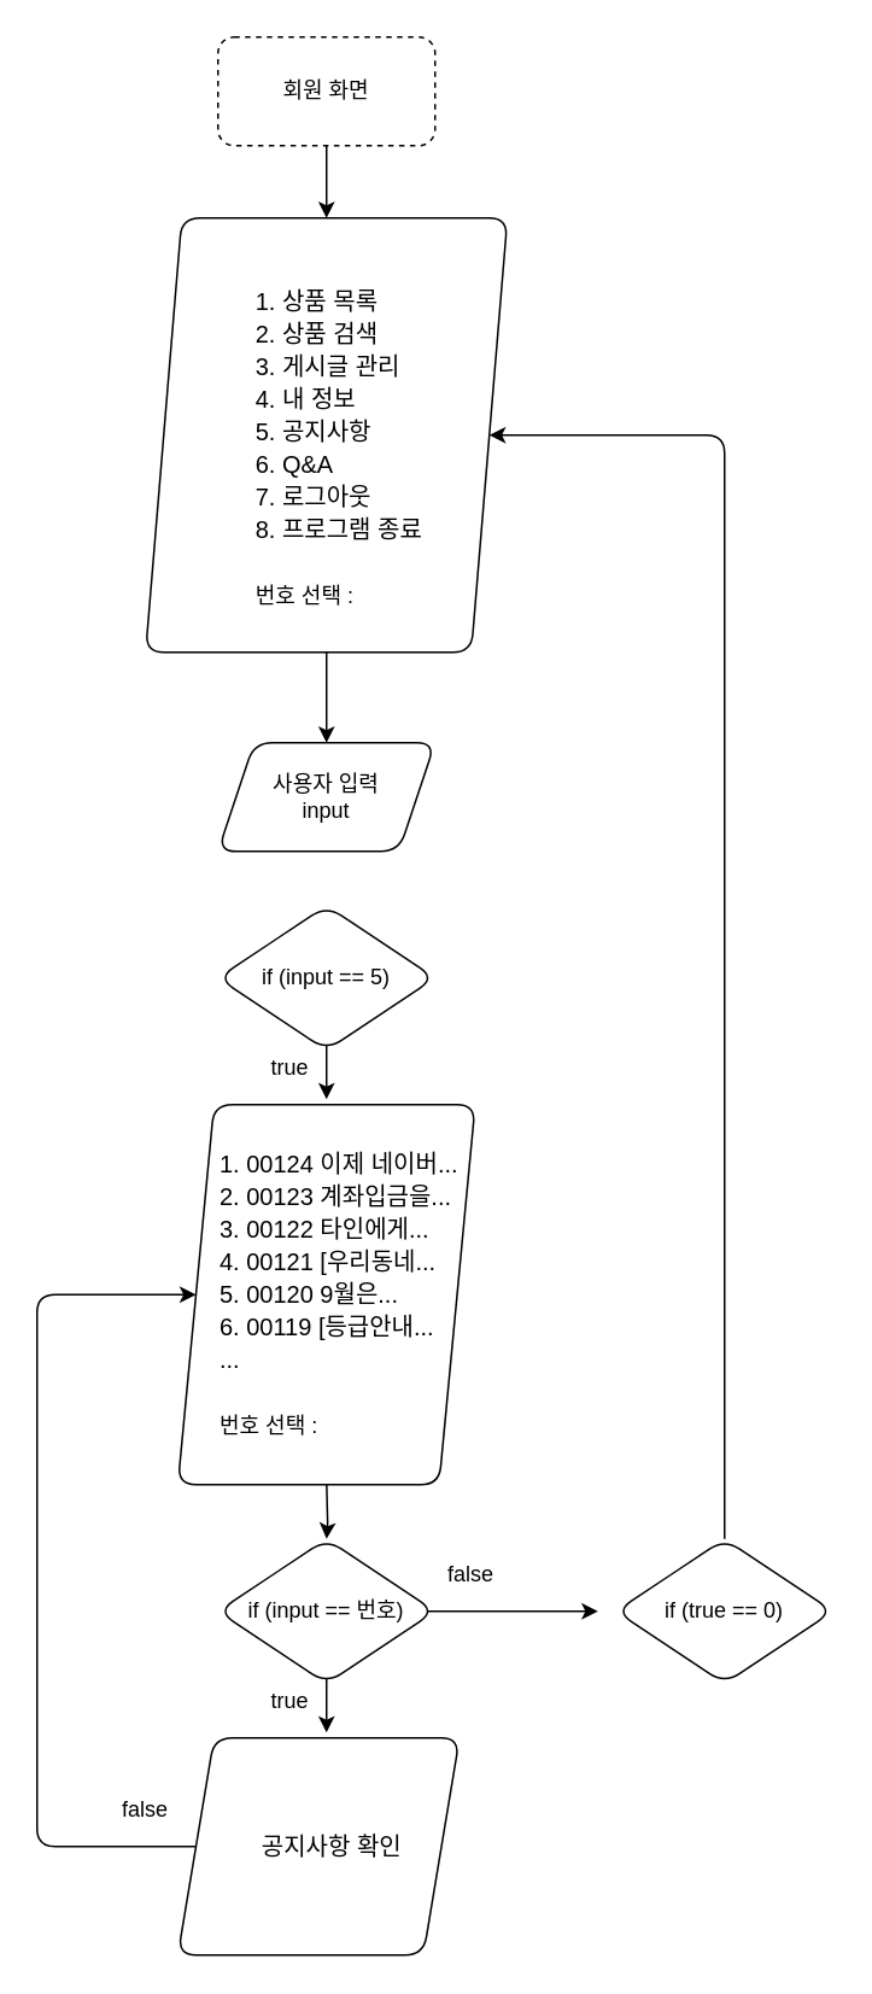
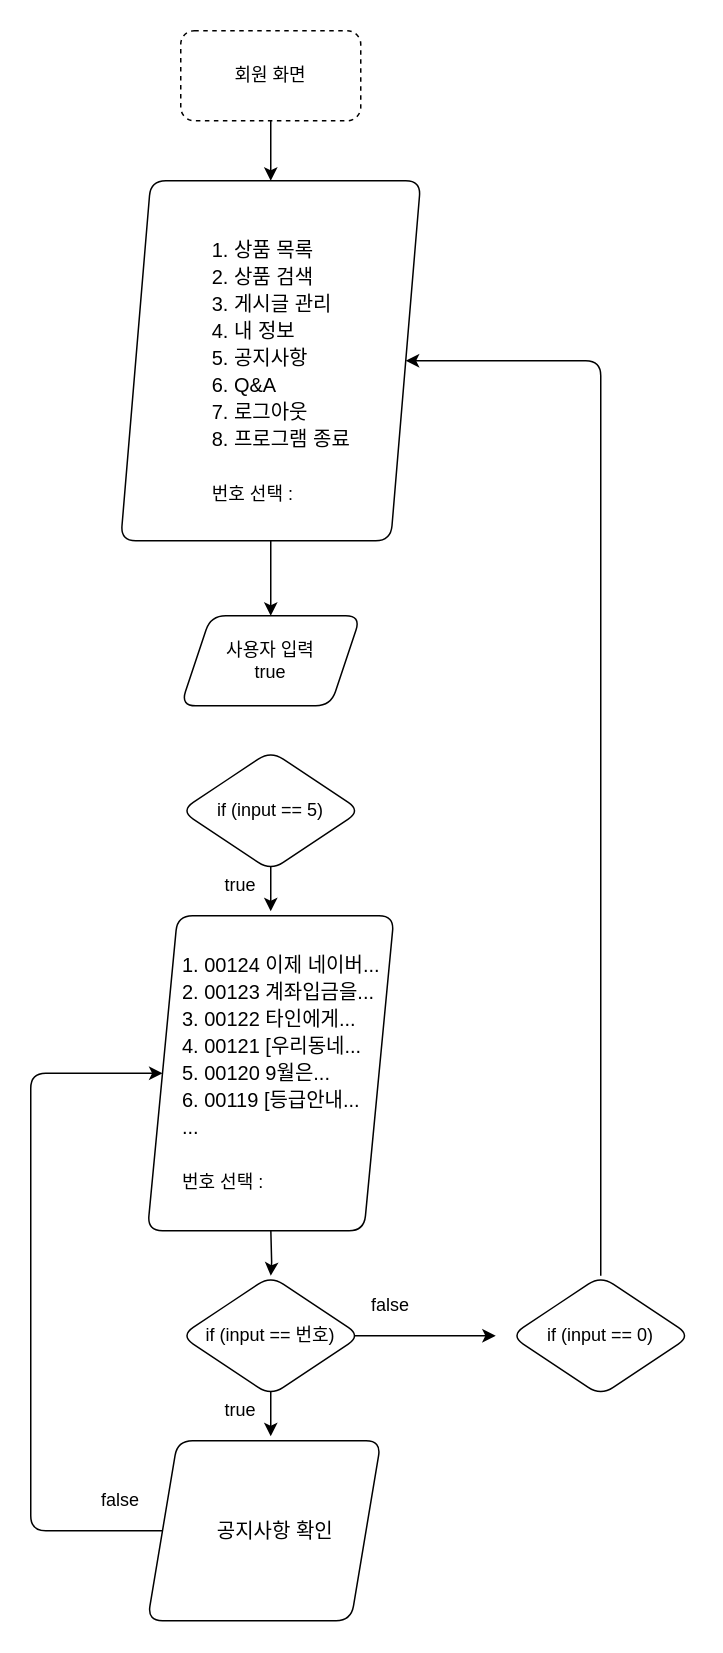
  <mxCell id="0" />
  <mxCell id="1" parent="0" />
  <mxCell id="2" value="" style="edgeStyle=orthogonalEdgeStyle;rounded=0;orthogonalLoop=1;jettySize=auto;html=1;" parent="1" source="3" target="5" edge="1"><mxGeometry relative="1" as="geometry" /></mxCell>
  <mxCell id="3" value="회원 화면" style="rounded=1;whiteSpace=wrap;html=1;dashed=1;" parent="1" vertex="1"><mxGeometry x="120" y="20" width="120" height="60" as="geometry" /></mxCell>
  <mxCell id="4" value="" style="edgeStyle=orthogonalEdgeStyle;rounded=0;orthogonalLoop=1;jettySize=auto;html=1;" parent="1" source="5" edge="1"><mxGeometry relative="1" as="geometry"><mxPoint x="180" y="410" as="targetPoint" /></mxGeometry></mxCell>
  <mxCell id="5" value="&lt;br&gt;&lt;p style=&quot;line-height: 150% ; margin-top: 0pt ; margin-bottom: 0pt ; margin-left: 0.4in ; margin-right: 0in ; text-indent: -0.25in ; text-align: left ; direction: ltr ; unicode-bidi: embed&quot;&gt;&lt;span style=&quot;font-size: 10pt&quot;&gt;1. 상품 목록&lt;/span&gt;&lt;/p&gt;&lt;p style=&quot;line-height: 150% ; margin-top: 0pt ; margin-bottom: 0pt ; margin-left: 0.4in ; margin-right: 0in ; text-indent: -0.25in ; text-align: left ; direction: ltr ; unicode-bidi: embed&quot;&gt;&lt;span style=&quot;font-size: 10pt&quot;&gt;2. 상품 검색&lt;/span&gt;&lt;/p&gt;&lt;p style=&quot;line-height: 150% ; margin-top: 0pt ; margin-bottom: 0pt ; margin-left: 0.4in ; margin-right: 0in ; text-indent: -0.25in ; text-align: left ; direction: ltr ; unicode-bidi: embed&quot;&gt;&lt;span style=&quot;font-size: 10pt&quot;&gt;3. 게시글 관리&lt;/span&gt;&lt;/p&gt;&lt;p style=&quot;line-height: 150% ; margin-top: 0pt ; margin-bottom: 0pt ; margin-left: 0.4in ; margin-right: 0in ; text-indent: -0.25in ; text-align: left ; direction: ltr ; unicode-bidi: embed&quot;&gt;&lt;span style=&quot;font-size: 10pt&quot;&gt;4. 내 정보&lt;/span&gt;&lt;/p&gt;&lt;p style=&quot;line-height: 150% ; margin-top: 0pt ; margin-bottom: 0pt ; margin-left: 0.4in ; margin-right: 0in ; text-indent: -0.25in ; text-align: left ; direction: ltr ; unicode-bidi: embed&quot;&gt;&lt;span style=&quot;text-indent: -0.25in ; font-size: 10pt&quot;&gt;5. 공지사항&lt;/span&gt;&lt;span style=&quot;font-size: 10pt&quot;&gt;&lt;br&gt;&lt;/span&gt;&lt;/p&gt;&lt;p style=&quot;line-height: 150% ; margin-top: 0pt ; margin-bottom: 0pt ; margin-left: 0.4in ; margin-right: 0in ; text-indent: -0.25in ; text-align: left ; direction: ltr ; unicode-bidi: embed&quot;&gt;&lt;span style=&quot;text-indent: -0.25in ; font-size: 10pt&quot;&gt;6. Q&amp;amp;A&lt;/span&gt;&lt;span style=&quot;text-indent: -0.25in ; font-size: 10pt&quot;&gt;&lt;br&gt;&lt;/span&gt;&lt;/p&gt;&lt;p style=&quot;line-height: 150% ; margin-top: 0pt ; margin-bottom: 0pt ; margin-left: 0.4in ; margin-right: 0in ; text-indent: -0.25in ; text-align: left ; direction: ltr ; unicode-bidi: embed&quot;&gt;&lt;span style=&quot;text-indent: -0.25in ; font-size: 10pt&quot;&gt;7. 로그아웃&lt;/span&gt;&lt;span style=&quot;text-indent: -0.25in ; font-size: 10pt&quot;&gt;&lt;br&gt;&lt;/span&gt;&lt;/p&gt;&lt;p style=&quot;line-height: 150% ; margin-top: 0pt ; margin-bottom: 0pt ; margin-left: 0.4in ; margin-right: 0in ; text-indent: -0.25in ; text-align: left ; direction: ltr ; unicode-bidi: embed&quot;&gt;&lt;span style=&quot;text-indent: -0.25in ; font-size: 10pt&quot;&gt;8. 프로그램 종료&lt;/span&gt;&lt;/p&gt;&lt;p style=&quot;line-height: 150% ; margin-top: 0pt ; margin-bottom: 0pt ; margin-left: 0.4in ; margin-right: 0in ; text-indent: -0.25in ; text-align: left ; direction: ltr ; unicode-bidi: embed&quot;&gt;&lt;br&gt;&lt;/p&gt;&lt;p style=&quot;line-height: 150% ; margin-top: 0pt ; margin-bottom: 0pt ; margin-left: 0.4in ; margin-right: 0in ; text-indent: -0.25in ; text-align: left ; direction: ltr ; unicode-bidi: embed&quot;&gt;&lt;span style=&quot;text-indent: -0.25in&quot;&gt;번호 선택 :&amp;nbsp;&lt;/span&gt;&lt;br&gt;&lt;/p&gt;" style="shape=parallelogram;perimeter=parallelogramPerimeter;whiteSpace=wrap;html=1;fixedSize=1;rounded=1;" parent="1" vertex="1"><mxGeometry x="80" y="120" width="200" height="240" as="geometry" /></mxCell>
- <mxCell id="6" value="사용자 입력&lt;br&gt;input" style="shape=parallelogram;perimeter=parallelogramPerimeter;whiteSpace=wrap;html=1;fixedSize=1;rounded=1;" parent="1" vertex="1"><mxGeometry x="120" y="410" width="120" height="60" as="geometry" /></mxCell>
+ <mxCell id="6" value="사용자 입력&lt;br&gt;true" style="shape=parallelogram;perimeter=parallelogramPerimeter;whiteSpace=wrap;html=1;fixedSize=1;rounded=1;" parent="1" vertex="1"><mxGeometry x="120" y="410" width="120" height="60" as="geometry" /></mxCell>
  <mxCell id="7" value="if (input == 5)" style="rhombus;whiteSpace=wrap;html=1;rounded=1;" parent="1" vertex="1"><mxGeometry x="120" y="500" width="120" height="80" as="geometry" /></mxCell>
  <mxCell id="8" value="" style="edgeStyle=orthogonalEdgeStyle;rounded=0;orthogonalLoop=1;jettySize=auto;html=1;" parent="1" edge="1"><mxGeometry relative="1" as="geometry"><mxPoint x="180" y="577" as="sourcePoint" /><mxPoint x="180" y="607" as="targetPoint" /></mxGeometry></mxCell>
  <mxCell id="9" value="&lt;p style=&quot;line-height: 18px ; margin: 0pt 0in 0pt 0.4in ; text-indent: -0.25in ; text-align: left ; direction: ltr ; unicode-bidi: embed&quot;&gt;&lt;span style=&quot;font-size: 10pt&quot;&gt;1. 00124 이제 네이버...&lt;/span&gt;&lt;/p&gt;&lt;p style=&quot;line-height: 18px ; margin: 0pt 0in 0pt 0.4in ; text-indent: -0.25in ; text-align: left ; direction: ltr ; unicode-bidi: embed&quot;&gt;&lt;span style=&quot;font-size: 10pt&quot;&gt;2. 00123 계좌입금을...&lt;/span&gt;&lt;/p&gt;&lt;p style=&quot;line-height: 18px ; margin: 0pt 0in 0pt 0.4in ; text-indent: -0.25in ; text-align: left ; direction: ltr ; unicode-bidi: embed&quot;&gt;&lt;span style=&quot;font-size: 10pt&quot;&gt;3. 00122 타인에게...&lt;/span&gt;&lt;/p&gt;&lt;p style=&quot;line-height: 18px ; margin: 0pt 0in 0pt 0.4in ; text-indent: -0.25in ; text-align: left ; direction: ltr ; unicode-bidi: embed&quot;&gt;&lt;span style=&quot;font-size: 10pt&quot;&gt;4. 00121 [우리동네...&lt;/span&gt;&lt;/p&gt;&lt;p style=&quot;line-height: 18px ; margin: 0pt 0in 0pt 0.4in ; text-indent: -0.25in ; text-align: left ; direction: ltr ; unicode-bidi: embed&quot;&gt;&lt;span style=&quot;text-indent: -0.25in ; font-size: 10pt&quot;&gt;5. 00120 9월은...&lt;/span&gt;&lt;/p&gt;&lt;p style=&quot;line-height: 18px ; margin: 0pt 0in 0pt 0.4in ; text-indent: -0.25in ; text-align: left ; direction: ltr ; unicode-bidi: embed&quot;&gt;&lt;span style=&quot;text-indent: -0.25in ; font-size: 10pt&quot;&gt;6. 00119 [등급안내...&lt;/span&gt;&lt;/p&gt;&lt;p style=&quot;line-height: 18px ; margin: 0pt 0in 0pt 0.4in ; text-indent: -0.25in ; text-align: left ; direction: ltr ; unicode-bidi: embed&quot;&gt;&lt;span style=&quot;text-indent: -0.25in ; font-size: 10pt&quot;&gt;...&lt;/span&gt;&lt;/p&gt;&lt;p style=&quot;line-height: 18px ; margin: 0pt 0in 0pt 0.4in ; text-indent: -0.25in ; text-align: left ; direction: ltr ; unicode-bidi: embed&quot;&gt;&lt;br&gt;&lt;/p&gt;&lt;p style=&quot;line-height: 18px ; margin: 0pt 0in 0pt 0.4in ; text-indent: -0.25in ; text-align: left ; direction: ltr ; unicode-bidi: embed&quot;&gt;&lt;span style=&quot;text-indent: -0.25in&quot;&gt;번호 선택 :&amp;nbsp;&lt;/span&gt;&lt;/p&gt;" style="shape=parallelogram;perimeter=parallelogramPerimeter;whiteSpace=wrap;html=1;fixedSize=1;rounded=1;" parent="1" vertex="1"><mxGeometry x="97.83" y="610" width="164.35" height="210" as="geometry" /></mxCell>
  <mxCell id="10" value="" style="edgeStyle=orthogonalEdgeStyle;rounded=0;orthogonalLoop=1;jettySize=auto;html=1;" parent="1" target="11" edge="1"><mxGeometry relative="1" as="geometry"><mxPoint x="180.059" y="820" as="sourcePoint" /></mxGeometry></mxCell>
  <mxCell id="11" value="if (input == 번호)" style="rhombus;whiteSpace=wrap;html=1;rounded=1;" parent="1" vertex="1"><mxGeometry x="120" y="850" width="120" height="80" as="geometry" /></mxCell>
  <mxCell id="12" value="true" style="text;html=1;strokeColor=none;fillColor=none;align=center;verticalAlign=middle;whiteSpace=wrap;rounded=0;" parent="1" vertex="1"><mxGeometry x="140" y="580" width="40" height="20" as="geometry" /></mxCell>
  <mxCell id="13" value="&lt;p style=&quot;line-height: 18px ; margin: 0pt 0in 0pt 0.4in ; text-indent: -0.25in ; text-align: left ; direction: ltr ; unicode-bidi: embed&quot;&gt;&lt;span style=&quot;font-size: 13.333px&quot;&gt;공지사항 확인&lt;/span&gt;&lt;/p&gt;" style="shape=parallelogram;perimeter=parallelogramPerimeter;whiteSpace=wrap;html=1;fixedSize=1;rounded=1;" parent="1" vertex="1"><mxGeometry x="97.83" y="960" width="155.7" height="120" as="geometry" /></mxCell>
  <mxCell id="14" value="" style="edgeStyle=orthogonalEdgeStyle;rounded=0;orthogonalLoop=1;jettySize=auto;html=1;entryX=0.5;entryY=0;entryDx=0;entryDy=0;" parent="1" edge="1"><mxGeometry relative="1" as="geometry"><mxPoint x="180" y="927" as="sourcePoint" /><mxPoint x="180.005" y="957" as="targetPoint" /></mxGeometry></mxCell>
  <mxCell id="15" value="true" style="text;html=1;strokeColor=none;fillColor=none;align=center;verticalAlign=middle;whiteSpace=wrap;rounded=0;" parent="1" vertex="1"><mxGeometry x="140" y="930" width="40" height="20" as="geometry" /></mxCell>
  <mxCell id="16" style="edgeStyle=orthogonalEdgeStyle;rounded=0;orthogonalLoop=1;jettySize=auto;html=1;" parent="1" edge="1"><mxGeometry relative="1" as="geometry"><mxPoint x="236" y="890" as="sourcePoint" /><mxPoint x="330" y="890" as="targetPoint" /></mxGeometry></mxCell>
- <mxCell id="17" value="if (true == 0)" style="rhombus;whiteSpace=wrap;html=1;rounded=1;" parent="1" vertex="1"><mxGeometry x="340" y="850" width="120" height="80" as="geometry" /></mxCell>
+ <mxCell id="17" value="if (input == 0)" style="rhombus;whiteSpace=wrap;html=1;rounded=1;" parent="1" vertex="1"><mxGeometry x="340" y="850" width="120" height="80" as="geometry" /></mxCell>
  <mxCell id="18" value="false" style="text;html=1;strokeColor=none;fillColor=none;align=center;verticalAlign=middle;whiteSpace=wrap;rounded=0;" parent="1" vertex="1"><mxGeometry x="240" y="860" width="40" height="20" as="geometry" /></mxCell>
  <mxCell id="19" value="" style="endArrow=classic;html=1;entryX=1;entryY=0.5;entryDx=0;entryDy=0;" parent="1" target="5" edge="1"><mxGeometry width="50" height="50" relative="1" as="geometry"><mxPoint x="400" y="850" as="sourcePoint" /><mxPoint x="1260" y="210" as="targetPoint" /><Array as="points"><mxPoint x="400" y="240" /></Array></mxGeometry></mxCell>
  <mxCell id="20" value="" style="endArrow=classic;html=1;exitX=0;exitY=0.5;exitDx=0;exitDy=0;entryX=0;entryY=0.5;entryDx=0;entryDy=0;" edge="1" parent="1" source="13" target="9"><mxGeometry width="50" height="50" relative="1" as="geometry"><mxPoint x="150" y="800" as="sourcePoint" /><mxPoint x="10" y="750" as="targetPoint" /><Array as="points"><mxPoint x="20" y="1020" /><mxPoint x="20" y="715" /></Array></mxGeometry></mxCell>
  <mxCell id="21" value="false" style="text;html=1;strokeColor=none;fillColor=none;align=center;verticalAlign=middle;whiteSpace=wrap;rounded=0;" vertex="1" parent="1"><mxGeometry x="60" y="990" width="40" height="20" as="geometry" /></mxCell>
